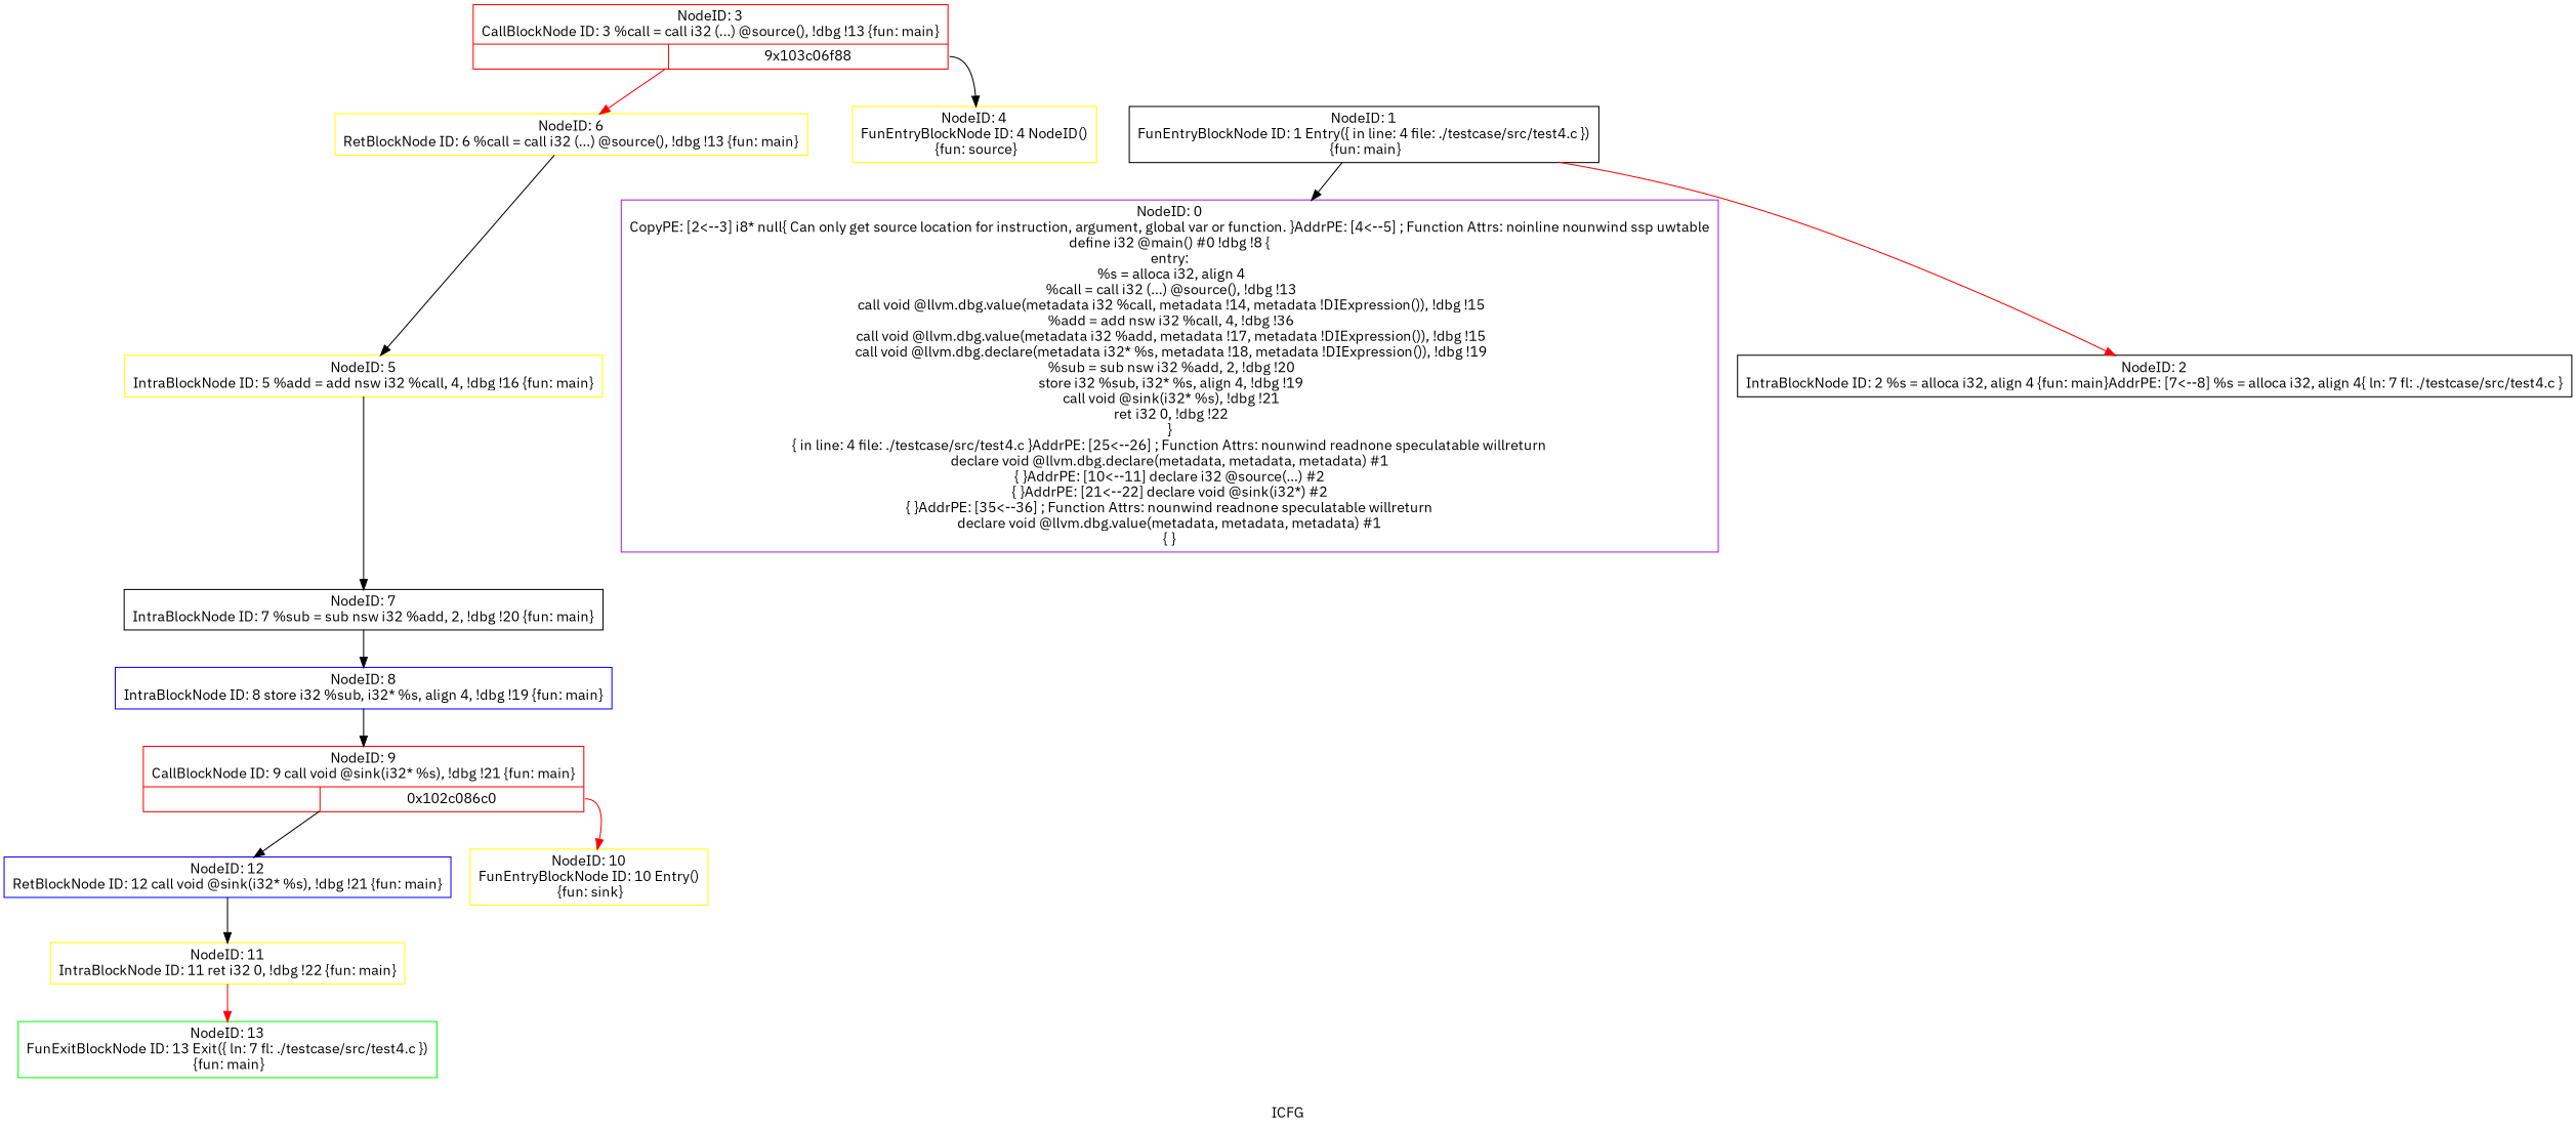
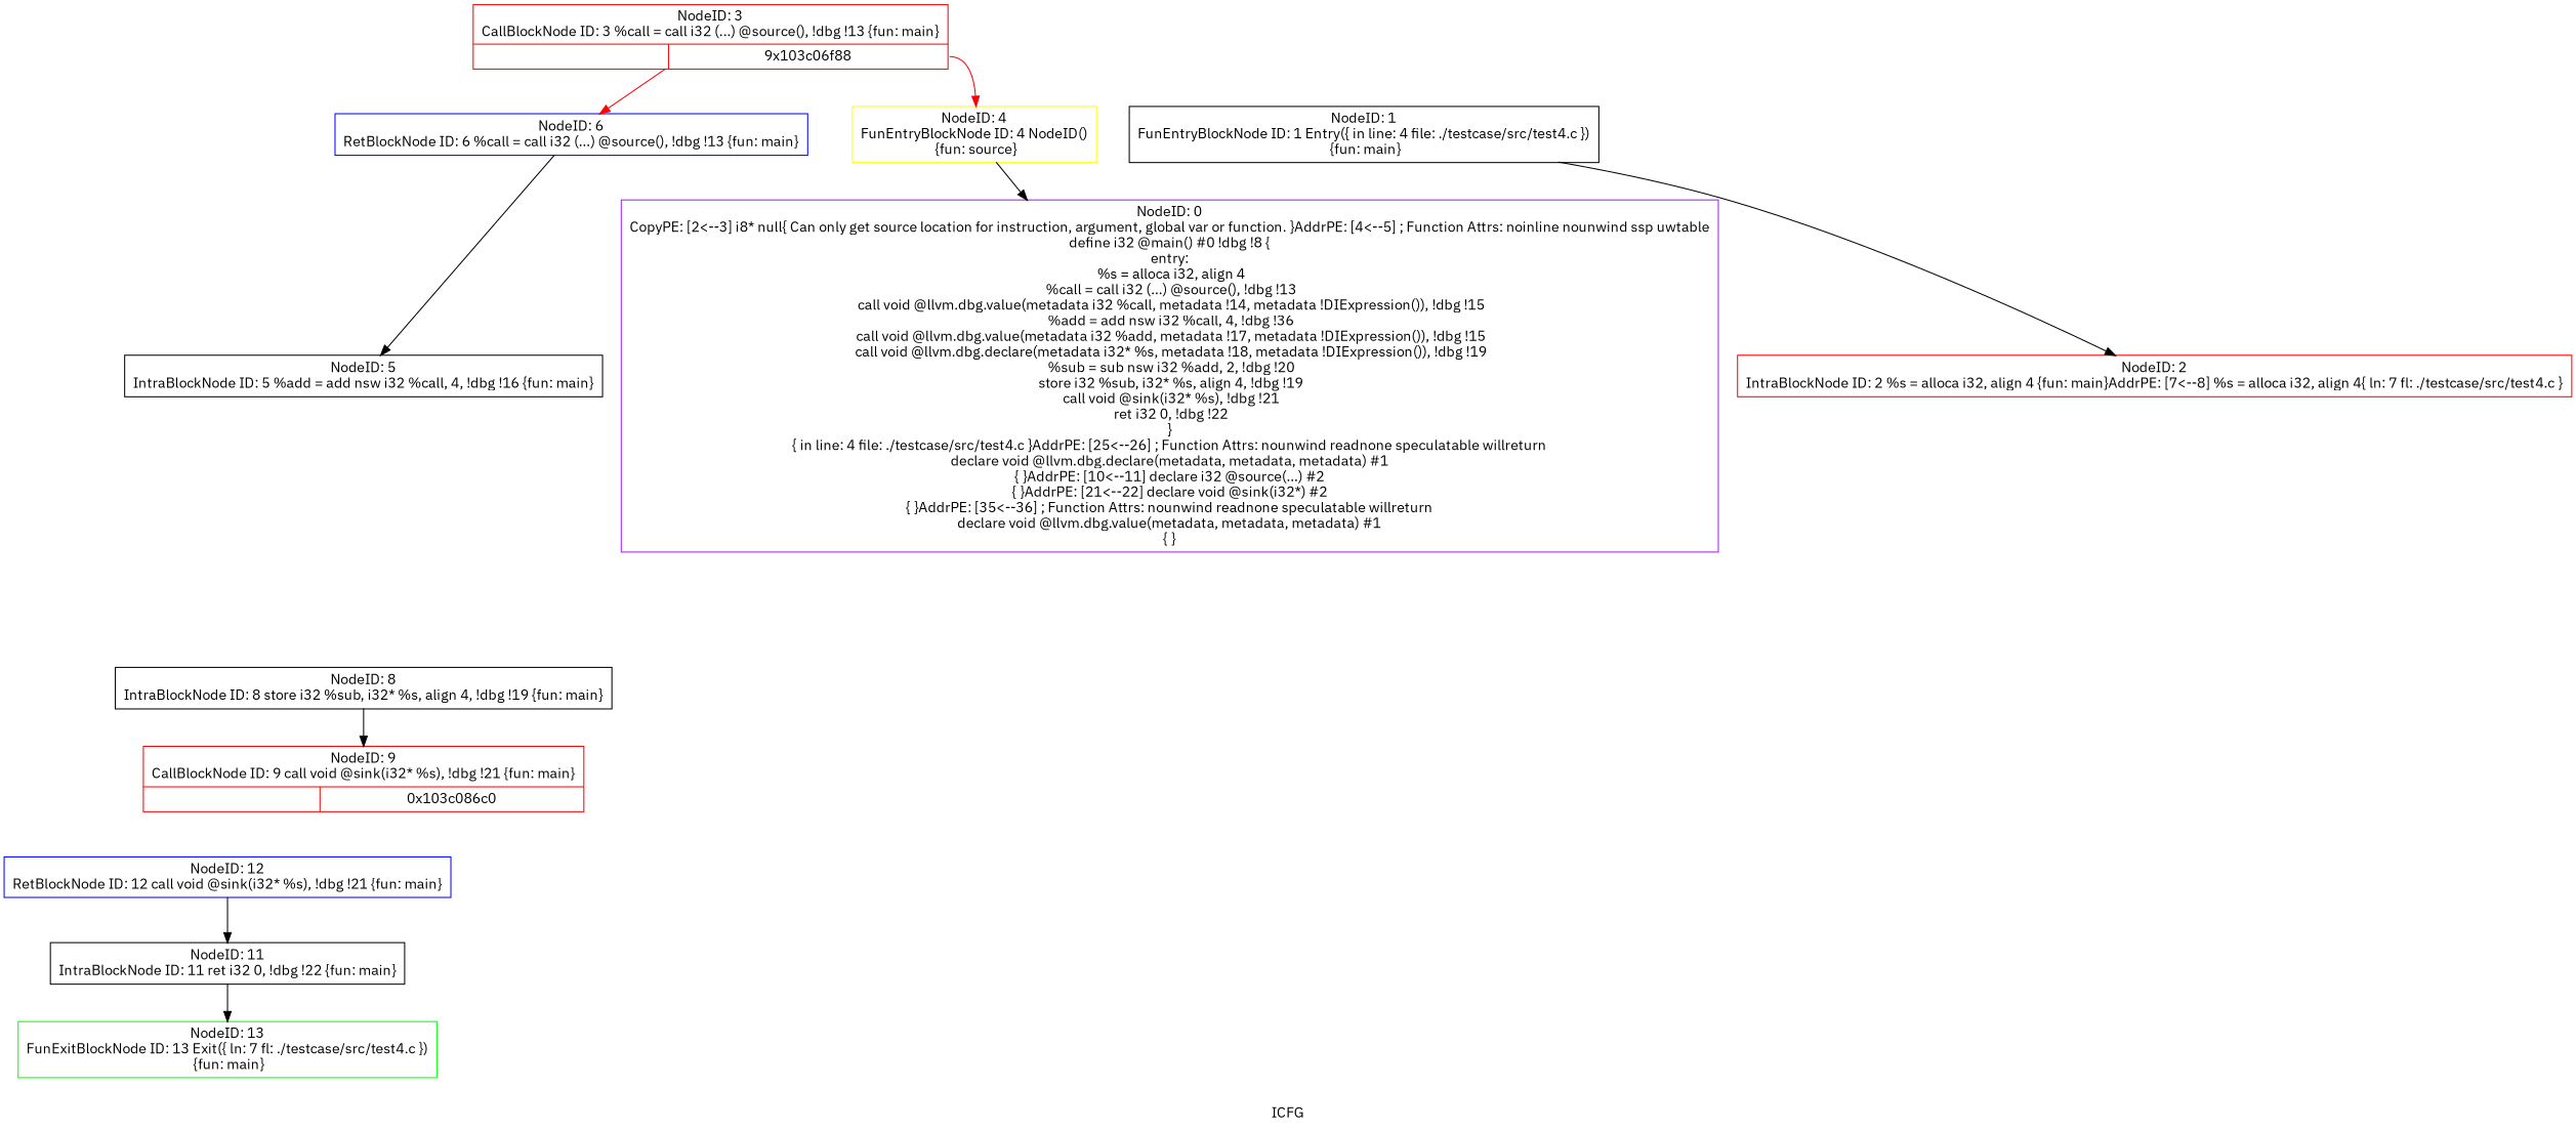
  digraph {
    fontname="IBM Plex Sans"
    label=ICFG
    node [color=black fontname="IBM Plex Sans" shape=record]
    edge [fontname="IBM Plex Sans" style=solid]
    n1 [color=green label="{NodeID: 13\nFunExitBlockNode ID: 13 Exit(\{ ln: 7 fl: ./testcase/src/test4.c \})\n \{fun: main\}}"]
    n2 [color=blue label="{NodeID: 12\nRetBlockNode ID: 12   call void @sink(i32* %s), !dbg !21 \{fun: main\}}"]
-   n3 [color=yellow label="{NodeID: 11\nIntraBlockNode ID: 11   ret i32 0, !dbg !22 \{fun: main\}}"]
-   n4 [color=yellow label="{NodeID: 10\nFunEntryBlockNode ID: 10 Entry()\n \{fun: sink\}}"]
-   n5 [color=red label="{NodeID: 9\nCallBlockNode ID: 9   call void @sink(i32* %s), !dbg !21 \{fun: main\}|{|<s1>0x102c086c0}}"]
-   n6 [color=blue label="{NodeID: 8\nIntraBlockNode ID: 8   store i32 %sub, i32* %s, align 4, !dbg !19 \{fun: main\}}"]
-   n7 [label="{NodeID: 7\nIntraBlockNode ID: 7   %sub = sub nsw i32 %add, 2, !dbg !20 \{fun: main\}}"]
-   n8 [color=yellow label="{NodeID: 6\nRetBlockNode ID: 6   %call = call i32 (...) @source(), !dbg !13 \{fun: main\}}"]
-   n9 [color=yellow label="{NodeID: 5\nIntraBlockNode ID: 5   %add = add nsw i32 %call, 4, !dbg !16 \{fun: main\}}"]
+   n3 [label="{NodeID: 11\nIntraBlockNode ID: 11   ret i32 0, !dbg !22 \{fun: main\}}"]
+   n5 [color=red label="{NodeID: 9\nCallBlockNode ID: 9   call void @sink(i32* %s), !dbg !21 \{fun: main\}|{|<s1>0x103c086c0}}"]
+   n6 [label="{NodeID: 8\nIntraBlockNode ID: 8   store i32 %sub, i32* %s, align 4, !dbg !19 \{fun: main\}}"]
+   n8 [color=blue label="{NodeID: 6\nRetBlockNode ID: 6   %call = call i32 (...) @source(), !dbg !13 \{fun: main\}}"]
+   n9 [label="{NodeID: 5\nIntraBlockNode ID: 5   %add = add nsw i32 %call, 4, !dbg !16 \{fun: main\}}"]
    n10 [color=yellow label="{NodeID: 4\nFunEntryBlockNode ID: 4 NodeID()\n \{fun: source\}}"]
    n11 [color=red label="{NodeID: 3\nCallBlockNode ID: 3   %call = call i32 (...) @source(), !dbg !13 \{fun: main\}|{|<s1>9x103c06f88}}"]
-   n12 [label="{NodeID: 2\nIntraBlockNode ID: 2   %s = alloca i32, align 4 \{fun: main\}AddrPE: [7\<--8]    %s = alloca i32, align 4\{ ln: 7 fl: ./testcase/src/test4.c \}}"]
+   n12 [color=red label="{NodeID: 2\nIntraBlockNode ID: 2   %s = alloca i32, align 4 \{fun: main\}AddrPE: [7\<--8]    %s = alloca i32, align 4\{ ln: 7 fl: ./testcase/src/test4.c \}}"]
    n13 [label="{NodeID: 1\nFunEntryBlockNode ID: 1 Entry(\{ in line: 4 file: ./testcase/src/test4.c \})\n \{fun: main\}}"]
    n14 [color=purple label="{NodeID: 0\nCopyPE: [2\<--3]  i8* null\{ Can only get source location for instruction, argument, global var or function. \}AddrPE: [4\<--5]  ; Function Attrs: noinline nounwind ssp uwtable\ndefine i32 @main() #0 !dbg !8 \{\nentry:\n  %s = alloca i32, align 4\n  %call = call i32 (...) @source(), !dbg !13\n  call void @llvm.dbg.value(metadata i32 %call, metadata !14, metadata !DIExpression()), !dbg !15\n  %add = add nsw i32 %call, 4, !dbg !36\n  call void @llvm.dbg.value(metadata i32 %add, metadata !17, metadata !DIExpression()), !dbg !15\n  call void @llvm.dbg.declare(metadata i32* %s, metadata !18, metadata !DIExpression()), !dbg !19\n  %sub = sub nsw i32 %add, 2, !dbg !20\n  store i32 %sub, i32* %s, align 4, !dbg !19\n  call void @sink(i32* %s), !dbg !21\n  ret i32 0, !dbg !22\n\}\n\{ in line: 4 file: ./testcase/src/test4.c \}AddrPE: [25\<--26]  ; Function Attrs: nounwind readnone speculatable willreturn\ndeclare void @llvm.dbg.declare(metadata, metadata, metadata) #1\n\{  \}AddrPE: [10\<--11]  declare i32 @source(...) #2\n\{  \}AddrPE: [21\<--22]  declare void @sink(i32*) #2\n\{  \}AddrPE: [35\<--36]  ; Function Attrs: nounwind readnone speculatable willreturn\ndeclare void @llvm.dbg.value(metadata, metadata, metadata) #1\n\{  \}}"]
    n2 -> n3
-   n3 -> n1 [color=red]
-   n5 -> n2
-   n5 -> n4 [color=red tailport=s1]
+   n3 -> n1
    n6 -> n5
-   n7 -> n6
    n8 -> n9
-   n9 -> n7
    n11 -> n8 [color=red]
-   n11 -> n10 [color=black tailport=s1]
-   n13 -> n12 [color=red]
-   n13 -> n14
+   n11 -> n10 [color=red tailport=s1]
+   n13 -> n12
+   n10 -> n14
  }
